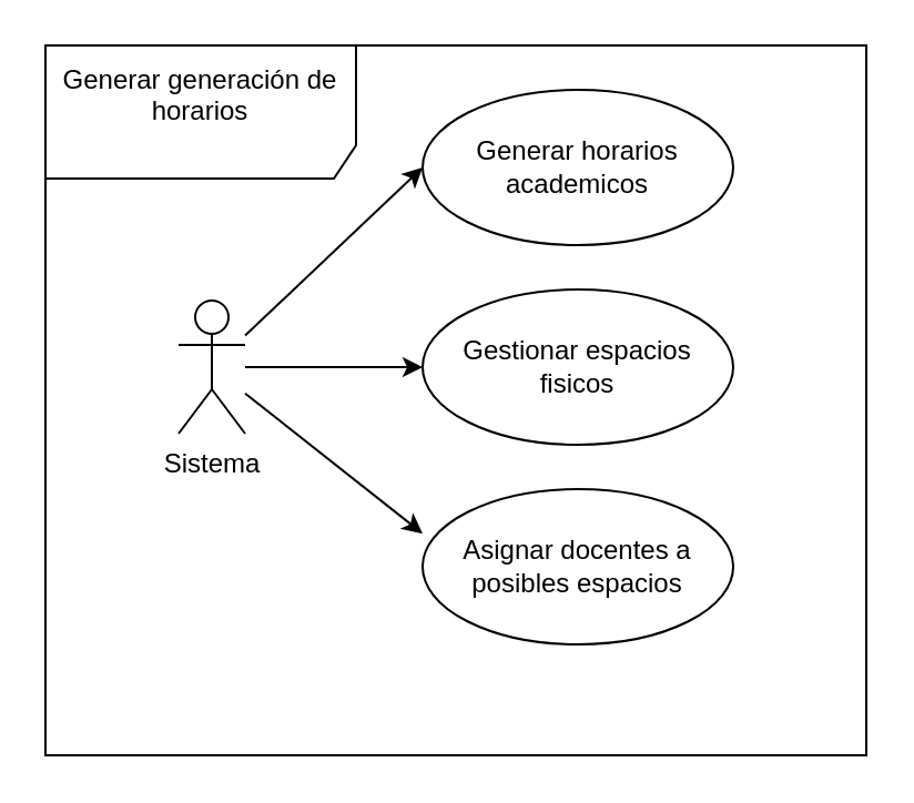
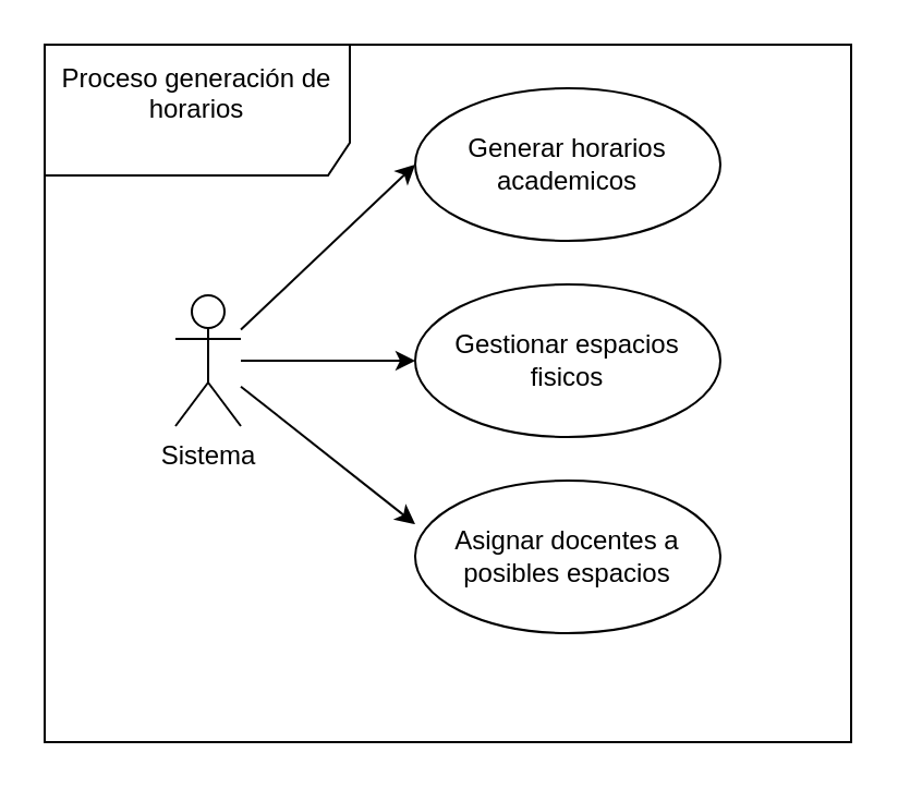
  <mxCell id="0" />
  <mxCell id="1" parent="0" />
  <mxCell id="2" style="rounded=0;orthogonalLoop=1;jettySize=auto;html=1;entryX=0;entryY=0.5;entryDx=0;entryDy=0;" edge="1" parent="1" source="4" target="5"><mxGeometry relative="1" as="geometry" /></mxCell>
  <mxCell id="3" style="edgeStyle=orthogonalEdgeStyle;rounded=0;orthogonalLoop=1;jettySize=auto;html=1;entryX=0;entryY=0.5;entryDx=0;entryDy=0;" edge="1" parent="1" source="4" target="6"><mxGeometry relative="1" as="geometry" /></mxCell>
  <mxCell id="4" value="Sistema&lt;div&gt;&lt;br&gt;&lt;/div&gt;" style="shape=umlActor;verticalLabelPosition=bottom;verticalAlign=top;html=1;" vertex="1" parent="1"><mxGeometry x="80" y="135" width="30" height="60" as="geometry" /></mxCell>
  <mxCell id="5" value="Generar horarios academicos" style="ellipse;whiteSpace=wrap;html=1;" vertex="1" parent="1"><mxGeometry x="190" y="40" width="140" height="70" as="geometry" /></mxCell>
  <mxCell id="6" value="Gestionar espacios fisicos" style="ellipse;whiteSpace=wrap;html=1;" vertex="1" parent="1"><mxGeometry x="190" y="130" width="140" height="70" as="geometry" /></mxCell>
  <mxCell id="7" value="Asignar docentes a posibles espacios" style="ellipse;whiteSpace=wrap;html=1;" vertex="1" parent="1"><mxGeometry x="190" y="220" width="140" height="70" as="geometry" /></mxCell>
  <mxCell id="8" style="rounded=0;orthogonalLoop=1;jettySize=auto;html=1;entryX=0;entryY=0.286;entryDx=0;entryDy=0;entryPerimeter=0;" edge="1" parent="1" source="4" target="7"><mxGeometry relative="1" as="geometry" /></mxCell>
- <mxCell id="9" value="Generar generación de horarios&lt;div&gt;&lt;br&gt;&lt;/div&gt;" style="shape=umlFrame;whiteSpace=wrap;html=1;pointerEvents=0;recursiveResize=0;container=1;collapsible=0;width=140;height=60;" vertex="1" parent="1"><mxGeometry x="20" y="20" width="370" height="320" as="geometry" /></mxCell>
+ <mxCell id="9" value="Proceso generación de horarios&lt;div&gt;&lt;br&gt;&lt;/div&gt;" style="shape=umlFrame;whiteSpace=wrap;html=1;pointerEvents=0;recursiveResize=0;container=1;collapsible=0;width=140;height=60;" vertex="1" parent="1"><mxGeometry x="20" y="20" width="370" height="320" as="geometry" /></mxCell>
